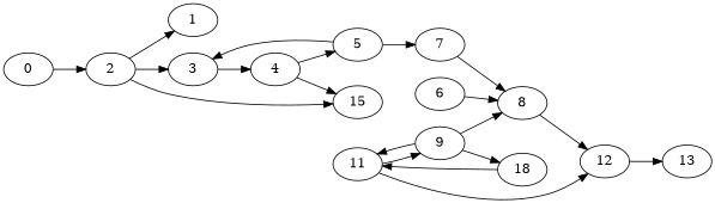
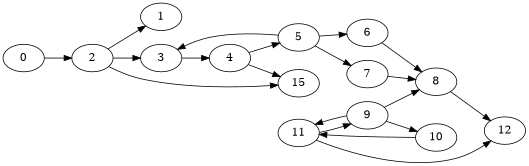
  digraph {
    rankdir=LR
    0
    2
    1
    3
    15
    4
    5
    6
    7
    8
    12
    9
-   10 [label=18]
+   10
    11
-   13
    0 -> 2
    2 -> 1
    2 -> 3
    2 -> 15
    3 -> 4
    4 -> 15
    4 -> 5
    5 -> 3
+   5 -> 6
    5 -> 7
    6 -> 8
    7 -> 8
    8 -> 12
-   12 -> 13
    9 -> 8
    9 -> 10
    9 -> 11
    10 -> 11
    11 -> 12
    11 -> 9
  }
